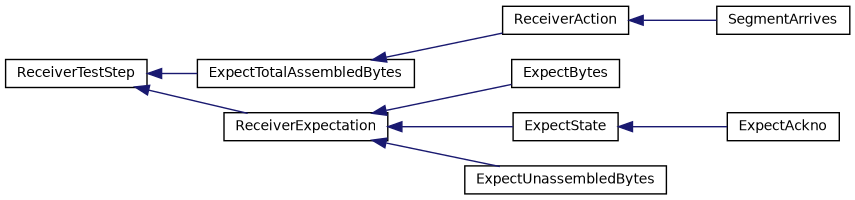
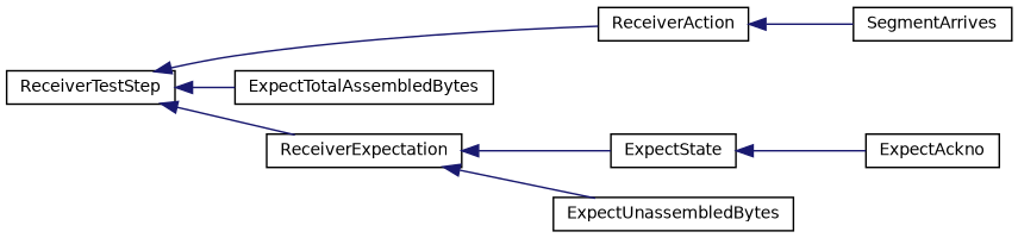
  digraph {
    rankdir=LR
    node [color=black fillcolor=white fontname=Helvetica fontsize=10 shape=record style=filled]
    edge [color=midnightblue dir=back fontname=Helvetica fontsize=10 labelfontname=Helvetica labelfontsize=10 style=solid]
    n1 [height=0.2 label=ReceiverTestStep width=0.4]
    n2 [height=0.2 label=ReceiverAction width=0.4]
    n3 [height=0.2 label=ReceiverExpectation width=0.4]
    n4 [height=0.2 label=ExpectTotalAssembledBytes width=0.4]
    n5 [height=0.2 label=SegmentArrives width=0.4]
-   n6 [height=0.2 label=ExpectBytes width=0.4]
    n7 [height=0.2 label=ExpectState width=0.4]
    n8 [height=0.2 label=ExpectUnassembledBytes width=0.4]
    n9 [height=0.2 label=ExpectAckno width=0.4]
-   n4 -> n2
+   n1 -> n2
    n1 -> n3
    n1 -> n4
    n2 -> n5
-   n3 -> n6
    n3 -> n7
    n3 -> n8
    n7 -> n9
  }
